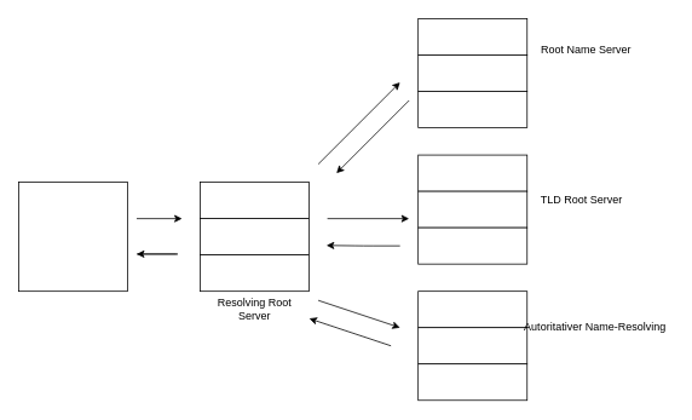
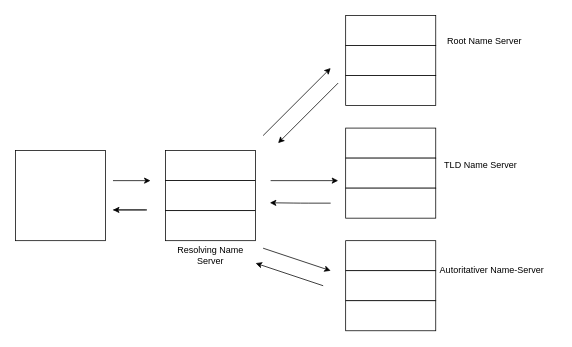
  <mxCell id="0" />
  <mxCell id="1" parent="0" />
  <mxCell id="2" value="" style="rounded=0;whiteSpace=wrap;html=1;" vertex="1" parent="1"><mxGeometry x="20" y="200" width="120" height="120" as="geometry" /></mxCell>
  <mxCell id="3" value="" style="rounded=0;whiteSpace=wrap;html=1;" vertex="1" parent="1"><mxGeometry x="220" y="200" width="120" height="40" as="geometry" /></mxCell>
  <mxCell id="4" value="" style="rounded=0;whiteSpace=wrap;html=1;" vertex="1" parent="1"><mxGeometry x="220" y="240" width="120" height="40" as="geometry" /></mxCell>
  <mxCell id="5" value="" style="rounded=0;whiteSpace=wrap;html=1;" vertex="1" parent="1"><mxGeometry x="220" y="280" width="120" height="40" as="geometry" /></mxCell>
  <mxCell id="6" value="" style="rounded=0;whiteSpace=wrap;html=1;" vertex="1" parent="1"><mxGeometry x="460" y="20" width="120" height="40" as="geometry" /></mxCell>
  <mxCell id="7" value="" style="rounded=0;whiteSpace=wrap;html=1;" vertex="1" parent="1"><mxGeometry x="460" y="60" width="120" height="40" as="geometry" /></mxCell>
  <mxCell id="8" value="" style="rounded=0;whiteSpace=wrap;html=1;" vertex="1" parent="1"><mxGeometry x="460" y="100" width="120" height="40" as="geometry" /></mxCell>
  <mxCell id="9" value="" style="rounded=0;whiteSpace=wrap;html=1;" vertex="1" parent="1"><mxGeometry x="460" y="170" width="120" height="40" as="geometry" /></mxCell>
  <mxCell id="10" value="" style="rounded=0;whiteSpace=wrap;html=1;" vertex="1" parent="1"><mxGeometry x="460" y="210" width="120" height="40" as="geometry" /></mxCell>
  <mxCell id="11" value="" style="rounded=0;whiteSpace=wrap;html=1;" vertex="1" parent="1"><mxGeometry x="460" y="250" width="120" height="40" as="geometry" /></mxCell>
  <mxCell id="12" value="" style="rounded=0;whiteSpace=wrap;html=1;" vertex="1" parent="1"><mxGeometry x="460" y="320" width="120" height="40" as="geometry" /></mxCell>
  <mxCell id="13" value="" style="rounded=0;whiteSpace=wrap;html=1;" vertex="1" parent="1"><mxGeometry x="460" y="360" width="120" height="40" as="geometry" /></mxCell>
  <mxCell id="14" value="" style="rounded=0;whiteSpace=wrap;html=1;" vertex="1" parent="1"><mxGeometry x="460" y="400" width="120" height="40" as="geometry" /></mxCell>
  <mxCell id="15" value="" style="endArrow=classic;html=1;" edge="1" parent="1"><mxGeometry width="50" height="50" relative="1" as="geometry"><mxPoint x="150" y="240" as="sourcePoint" /><mxPoint x="200" y="240" as="targetPoint" /></mxGeometry></mxCell>
  <mxCell id="16" value="" style="endArrow=classic;html=1;" edge="1" parent="1"><mxGeometry width="50" height="50" relative="1" as="geometry"><mxPoint x="150" y="279" as="sourcePoint" /><mxPoint x="150" y="279" as="targetPoint" /><Array as="points"><mxPoint x="200" y="279" /></Array></mxGeometry></mxCell>
  <mxCell id="17" value="" style="endArrow=classic;html=1;" edge="1" parent="1"><mxGeometry width="50" height="50" relative="1" as="geometry"><mxPoint x="350" y="180" as="sourcePoint" /><mxPoint x="440" y="90" as="targetPoint" /></mxGeometry></mxCell>
  <mxCell id="18" value="" style="endArrow=classic;html=1;" edge="1" parent="1"><mxGeometry width="50" height="50" relative="1" as="geometry"><mxPoint x="450" y="110" as="sourcePoint" /><mxPoint x="370" y="190" as="targetPoint" /></mxGeometry></mxCell>
  <mxCell id="19" value="" style="endArrow=classic;html=1;" edge="1" parent="1"><mxGeometry width="50" height="50" relative="1" as="geometry"><mxPoint x="360" y="240" as="sourcePoint" /><mxPoint x="450" y="240" as="targetPoint" /><Array as="points" /></mxGeometry></mxCell>
  <mxCell id="20" value="" style="endArrow=classic;html=1;" edge="1" parent="1"><mxGeometry width="50" height="50" relative="1" as="geometry"><mxPoint x="440" y="270" as="sourcePoint" /><mxPoint x="359" y="269.5" as="targetPoint" /><Array as="points"><mxPoint x="400" y="270" /></Array></mxGeometry></mxCell>
  <mxCell id="21" value="" style="endArrow=classic;html=1;" edge="1" parent="1"><mxGeometry width="50" height="50" relative="1" as="geometry"><mxPoint x="350" y="330" as="sourcePoint" /><mxPoint x="440" y="360" as="targetPoint" /></mxGeometry></mxCell>
  <mxCell id="22" value="" style="endArrow=classic;html=1;" edge="1" parent="1"><mxGeometry width="50" height="50" relative="1" as="geometry"><mxPoint x="430" y="380" as="sourcePoint" /><mxPoint x="340" y="350" as="targetPoint" /></mxGeometry></mxCell>
- <mxCell id="23" value="Resolving Root Server" style="text;html=1;strokeColor=none;fillColor=none;align=center;verticalAlign=middle;whiteSpace=wrap;rounded=0;" vertex="1" parent="1"><mxGeometry x="220" y="330" width="120" height="20" as="geometry" /></mxCell>
- <mxCell id="24" value="TLD Root Server" style="text;html=1;strokeColor=none;fillColor=none;align=center;verticalAlign=middle;whiteSpace=wrap;rounded=0;" vertex="1" parent="1"><mxGeometry x="540" y="205" width="200" height="30" as="geometry" /></mxCell>
+ <mxCell id="23" value="Resolving Name Server" style="text;html=1;strokeColor=none;fillColor=none;align=center;verticalAlign=middle;whiteSpace=wrap;rounded=0;" vertex="1" parent="1"><mxGeometry x="220" y="330" width="120" height="20" as="geometry" /></mxCell>
+ <mxCell id="24" value="TLD Name Server" style="text;html=1;strokeColor=none;fillColor=none;align=center;verticalAlign=middle;whiteSpace=wrap;rounded=0;" vertex="1" parent="1"><mxGeometry x="540" y="205" width="200" height="30" as="geometry" /></mxCell>
  <mxCell id="25" value="Root Name Server" style="text;html=1;strokeColor=none;fillColor=none;align=center;verticalAlign=middle;whiteSpace=wrap;rounded=0;" vertex="1" parent="1"><mxGeometry x="560" y="40" width="170" height="30" as="geometry" /></mxCell>
- <mxCell id="26" value="Autoritativer Name-Resolving" style="text;html=1;strokeColor=none;fillColor=none;align=center;verticalAlign=middle;whiteSpace=wrap;rounded=0;" vertex="1" parent="1"><mxGeometry x="570" y="340" width="170" height="40" as="geometry" /></mxCell>
+ <mxCell id="26" value="Autoritativer Name-Server" style="text;html=1;strokeColor=none;fillColor=none;align=center;verticalAlign=middle;whiteSpace=wrap;rounded=0;" vertex="1" parent="1"><mxGeometry x="570" y="340" width="170" height="40" as="geometry" /></mxCell>
